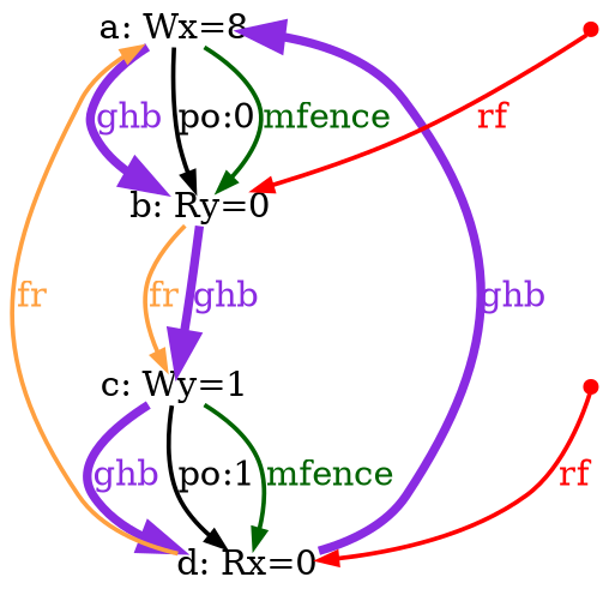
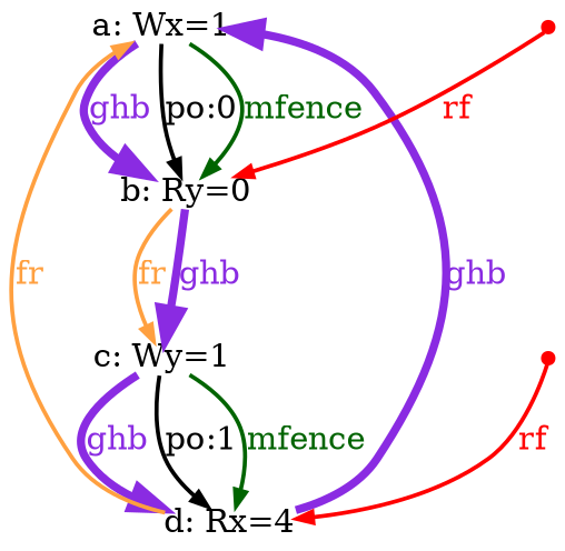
  digraph {
    fontname="DejaVu Serif"
    node [fixedsize=true fontname="DejaVu Serif" fontsize=12 shape=none]
    edge [arrowsize=0.600000 color=blueviolet fontcolor=blueviolet fontname="DejaVu Serif" fontsize=12 penwidth=1.500000]
-   n1 [height=0.166667 label="a: Wx=8" width=0.666667]
+   n1 [height=0.166667 label="a: Wx=1" width=0.666667]
    n2 [height=0.166667 label="b: Ry=0" width=0.666667]
    n3 [color=red height=0.166667 label="c: Wy=1" width=0.666667]
-   n4 [height=0.166667 label="d: Rx=0" width=0.666667]
+   n4 [height=0.166667 label="d: Rx=4" width=0.666667]
    initeiid1 [color=red height=0.06 shape=point width=0.06 fixedsize="" fontsize=""]
    initeiid3 [color=red height=0.06 shape=point width=0.06 fixedsize="" fontsize=""]
    n1 -> n2 [color=black fontcolor=black label="po:0"]
    n1 -> n2 [color=darkgreen fontcolor=darkgreen label=mfence]
    n1 -> n2 [arrowsize=1.2 label=ghb penwidth=3.0]
    n2 -> n3 [arrowsize=1.2 label=ghb penwidth=3.0]
    n2 -> n3 [color="#ffa040" fontcolor="#ffa040" label=fr]
    n3 -> n4 [color=black fontcolor=black label="po:1"]
    n3 -> n4 [color=darkgreen fontcolor=darkgreen label=mfence]
    n3 -> n4 [arrowsize=1.2 label=ghb penwidth=3.0]
    n4 -> n1 [arrowsize=1.2 label=ghb penwidth=3.0]
    n4 -> n1 [color="#ffa040" fontcolor="#ffa040" label=fr]
    initeiid1 -> n2 [color=red fontcolor=red label=rf]
    initeiid3 -> n4 [color=red fontcolor=red label=rf]
  }
